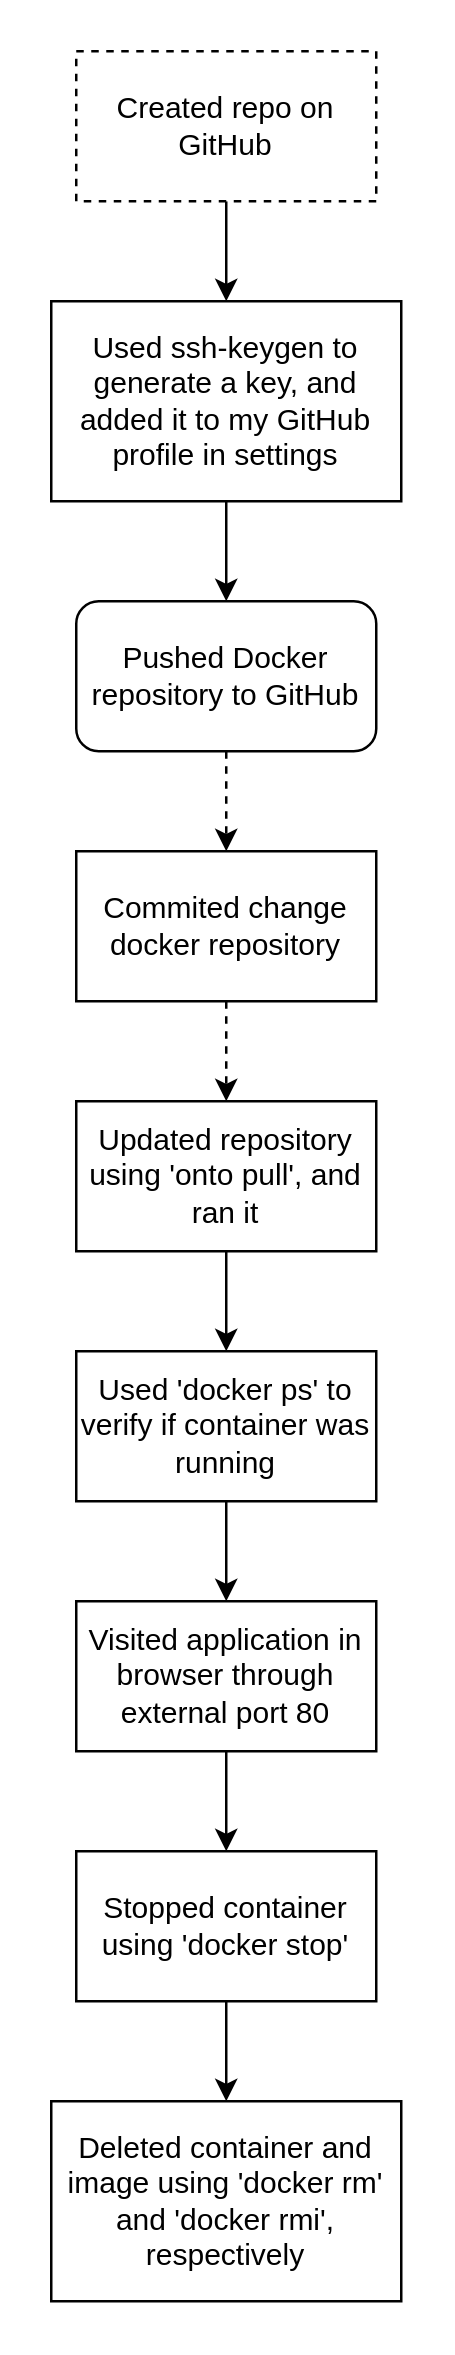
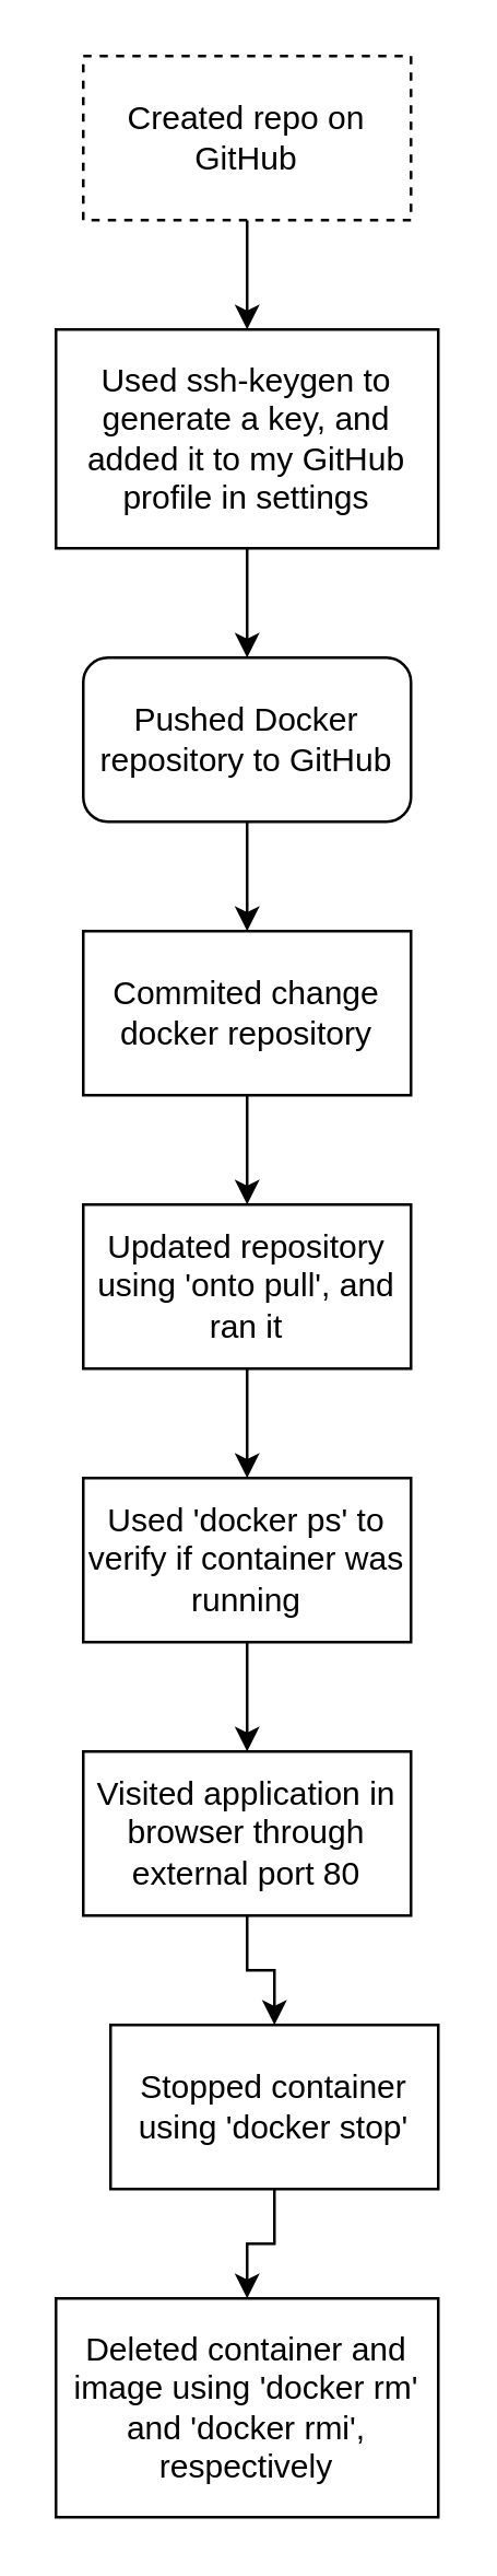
  <mxCell id="0" />
  <mxCell id="1" parent="0" />
  <mxCell id="2" value="" style="edgeStyle=orthogonalEdgeStyle;rounded=0;orthogonalLoop=1;jettySize=auto;html=1;" edge="1" parent="1" source="3" target="5"><mxGeometry relative="1" as="geometry" /></mxCell>
  <mxCell id="3" value="Created repo on GitHub" style="rounded=0;whiteSpace=wrap;html=1;dashed=1;" vertex="1" parent="1"><mxGeometry x="30" y="20" width="120" height="60" as="geometry" /></mxCell>
  <mxCell id="4" value="" style="edgeStyle=orthogonalEdgeStyle;rounded=0;orthogonalLoop=1;jettySize=auto;html=1;" edge="1" parent="1" source="5" target="7"><mxGeometry relative="1" as="geometry" /></mxCell>
  <mxCell id="5" value="Used ssh-keygen to generate a key, and added it to my GitHub profile in settings" style="rounded=0;whiteSpace=wrap;html=1;" vertex="1" parent="1"><mxGeometry x="20" y="120" width="140" height="80" as="geometry" /></mxCell>
- <mxCell id="6" value="" style="edgeStyle=orthogonalEdgeStyle;rounded=0;orthogonalLoop=1;jettySize=auto;html=1;dashed=1;" edge="1" parent="1" source="7" target="9"><mxGeometry relative="1" as="geometry" /></mxCell>
+ <mxCell id="6" value="" style="edgeStyle=orthogonalEdgeStyle;rounded=0;orthogonalLoop=1;jettySize=auto;html=1;" edge="1" parent="1" source="7" target="9"><mxGeometry relative="1" as="geometry" /></mxCell>
  <mxCell id="7" value="Pushed Docker repository&amp;nbsp;to GitHub" style="whiteSpace=wrap;html=1;rounded=1;" vertex="1" parent="1"><mxGeometry x="30" y="240" width="120" height="60" as="geometry" /></mxCell>
- <mxCell id="8" value="" style="edgeStyle=orthogonalEdgeStyle;rounded=0;orthogonalLoop=1;jettySize=auto;html=1;dashed=1;" edge="1" parent="1" source="9" target="11"><mxGeometry relative="1" as="geometry" /></mxCell>
+ <mxCell id="8" value="" style="edgeStyle=orthogonalEdgeStyle;rounded=0;orthogonalLoop=1;jettySize=auto;html=1;" edge="1" parent="1" source="9" target="11"><mxGeometry relative="1" as="geometry" /></mxCell>
  <mxCell id="9" value="Commited change docker repository" style="rounded=0;whiteSpace=wrap;html=1;" vertex="1" parent="1"><mxGeometry x="30" y="340" width="120" height="60" as="geometry" /></mxCell>
  <mxCell id="10" value="" style="edgeStyle=orthogonalEdgeStyle;rounded=0;orthogonalLoop=1;jettySize=auto;html=1;" edge="1" parent="1" source="11" target="13"><mxGeometry relative="1" as="geometry" /></mxCell>
  <mxCell id="11" value="Updated repository using 'onto pull', and ran it" style="rounded=0;whiteSpace=wrap;html=1;" vertex="1" parent="1"><mxGeometry x="30" y="440" width="120" height="60" as="geometry" /></mxCell>
  <mxCell id="12" value="" style="edgeStyle=orthogonalEdgeStyle;rounded=0;orthogonalLoop=1;jettySize=auto;html=1;" edge="1" parent="1" source="13" target="15"><mxGeometry relative="1" as="geometry" /></mxCell>
  <mxCell id="13" value="Used 'docker ps' to verify if container was running" style="rounded=0;whiteSpace=wrap;html=1;" vertex="1" parent="1"><mxGeometry x="30" y="540" width="120" height="60" as="geometry" /></mxCell>
  <mxCell id="14" value="" style="edgeStyle=orthogonalEdgeStyle;rounded=0;orthogonalLoop=1;jettySize=auto;html=1;" edge="1" parent="1" source="15" target="17"><mxGeometry relative="1" as="geometry" /></mxCell>
  <mxCell id="15" value="Visited application in browser through external port 80" style="rounded=0;whiteSpace=wrap;html=1;" vertex="1" parent="1"><mxGeometry x="30" y="640" width="120" height="60" as="geometry" /></mxCell>
  <mxCell id="16" value="" style="edgeStyle=orthogonalEdgeStyle;rounded=0;orthogonalLoop=1;jettySize=auto;html=1;" edge="1" parent="1" source="17" target="18"><mxGeometry relative="1" as="geometry" /></mxCell>
- <mxCell id="17" value="Stopped container using 'docker stop'" style="rounded=0;whiteSpace=wrap;html=1;" vertex="1" parent="1"><mxGeometry x="30" y="740" width="120" height="60" as="geometry" /></mxCell>
+ <mxCell id="17" value="Stopped container using 'docker stop'" style="rounded=0;whiteSpace=wrap;html=1;" vertex="1" parent="1"><mxGeometry x="40" y="740" width="120" height="60" as="geometry" /></mxCell>
  <mxCell id="18" value="Deleted container and image using 'docker rm' and 'docker rmi', respectively" style="rounded=0;whiteSpace=wrap;html=1;" vertex="1" parent="1"><mxGeometry x="20" y="840" width="140" height="80" as="geometry" /></mxCell>
